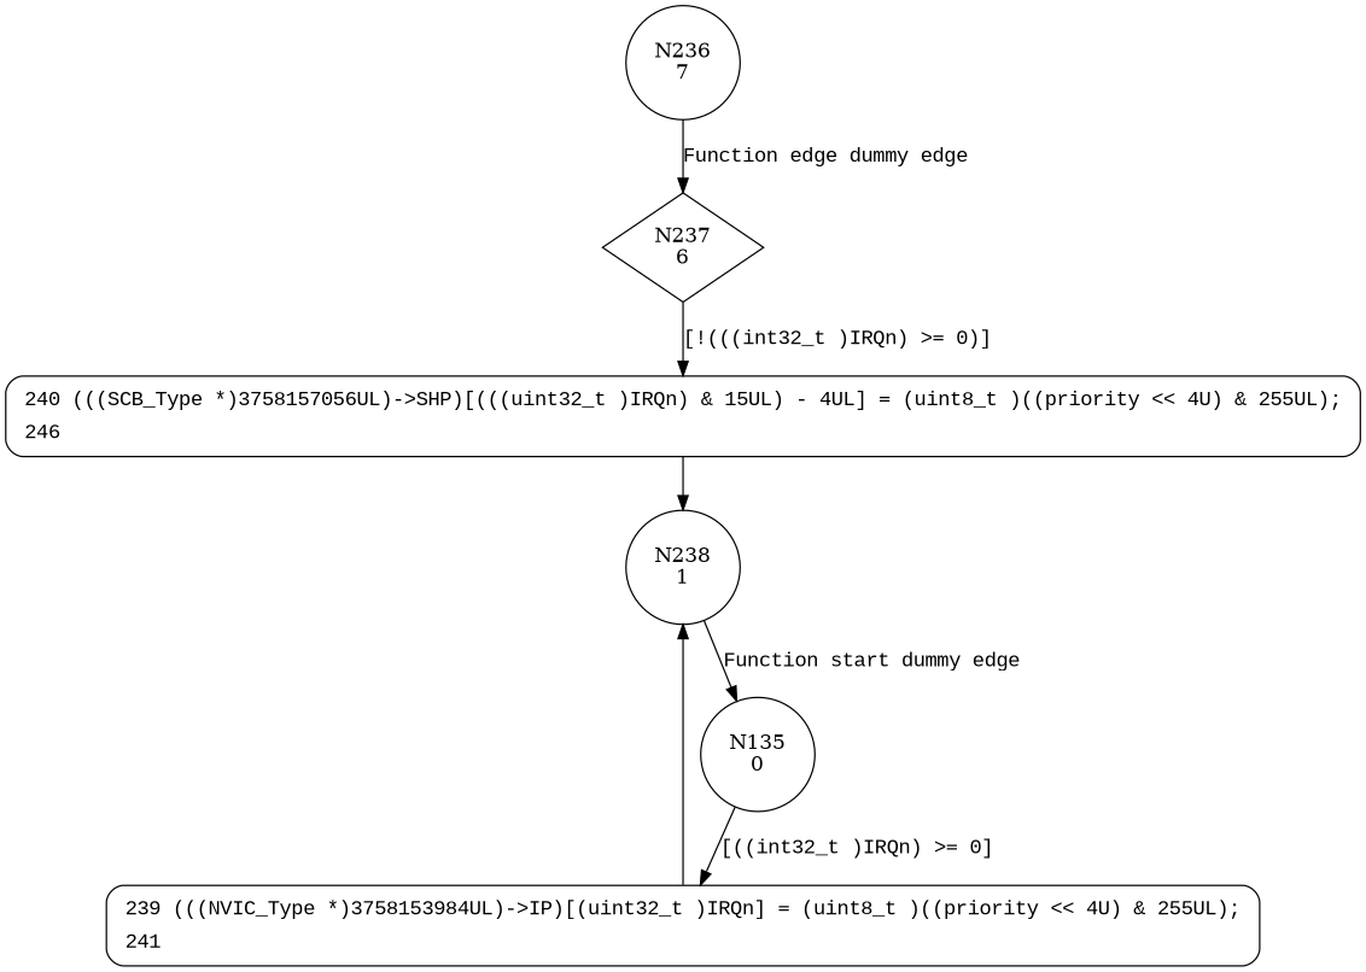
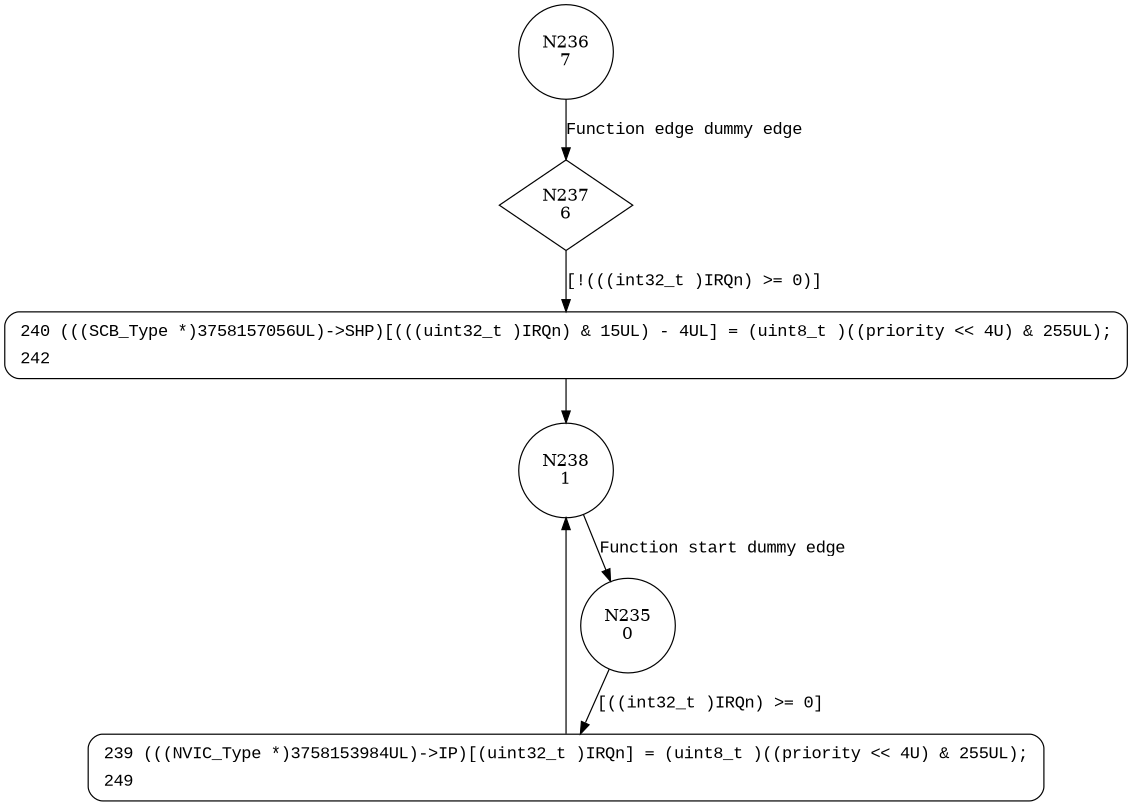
  digraph {
    node [shape=circle]
    edge [fontname="Courier New"]
    n1 [label="N236\n7"]
    n2 [label="N237\n6" shape=diamond]
-   n3 [fillcolor=white fontname="Courier New" label=<<table border="0" cellborder="0" cellpadding="3" bgcolor="white"><tr><td align="right">240</td><td align="left">(((SCB_Type *)3758157056UL)-&gt;SHP)[(((uint32_t )IRQn) &amp; 15UL) - 4UL] = (uint8_t )((priority &lt;&lt; 4U) &amp; 255UL);</td></tr><tr><td align="right">246</td><td align="left"></td></tr></table>> penwidth=1 shape=Mrecord style="filled,bold"]
-   n4 [fillcolor=white fontname="Courier New" label=<<table border="0" cellborder="0" cellpadding="3" bgcolor="white"><tr><td align="right">239</td><td align="left">(((NVIC_Type *)3758153984UL)-&gt;IP)[(uint32_t )IRQn] = (uint8_t )((priority &lt;&lt; 4U) &amp; 255UL);</td></tr><tr><td align="right">241</td><td align="left"></td></tr></table>> penwidth=1 shape=Mrecord style="filled,bold"]
+   n3 [fillcolor=white fontname="Courier New" label=<<table border="0" cellborder="0" cellpadding="3" bgcolor="white"><tr><td align="right">240</td><td align="left">(((SCB_Type *)3758157056UL)-&gt;SHP)[(((uint32_t )IRQn) &amp; 15UL) - 4UL] = (uint8_t )((priority &lt;&lt; 4U) &amp; 255UL);</td></tr><tr><td align="right">242</td><td align="left"></td></tr></table>> penwidth=1 shape=Mrecord style="filled,bold"]
+   n4 [fillcolor=white fontname="Courier New" label=<<table border="0" cellborder="0" cellpadding="3" bgcolor="white"><tr><td align="right">239</td><td align="left">(((NVIC_Type *)3758153984UL)-&gt;IP)[(uint32_t )IRQn] = (uint8_t )((priority &lt;&lt; 4U) &amp; 255UL);</td></tr><tr><td align="right">249</td><td align="left"></td></tr></table>> penwidth=1 shape=Mrecord style="filled,bold"]
    n5 [label="N238\n1"]
-   n6 [label="N135\n0"]
+   n6 [label="N235\n0"]
    n1 -> n2 [label="Function edge dummy edge"]
    n2 -> n3 [label="[!(((int32_t )IRQn) >= 0)]"]
    n3 -> n5 [fontname=""]
    n4 -> n5 [fontname=""]
    n5 -> n6 [label="Function start dummy edge"]
    n6 -> n4 [label="[((int32_t )IRQn) >= 0]"]
  }
